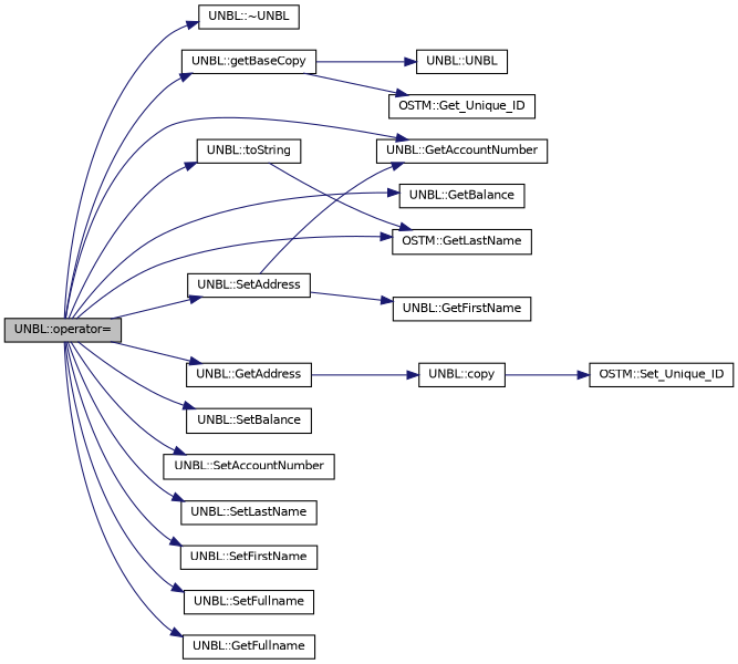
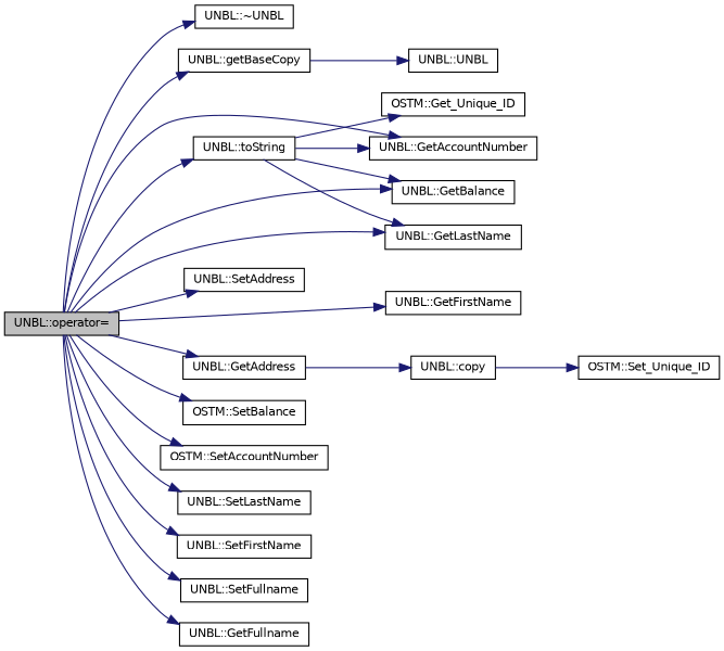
  digraph {
    rankdir=LR
    node [color=black fillcolor=white fontname=Helvetica fontsize=10 shape=record style=filled]
    edge [color=midnightblue fontname=Helvetica fontsize=10 labelfontname=Helvetica labelfontsize=10 style=solid]
    n1 [fillcolor=grey75 fontcolor=black height=0.2 label="UNBL::operator=" width=0.4]
    n2 [height=0.2 label="UNBL::~UNBL" width=0.4]
    n3 [height=0.2 label="UNBL::getBaseCopy" width=0.4]
    n4 [height=0.2 label="UNBL::toString" width=0.4]
    n5 [height=0.2 label="UNBL::GetAccountNumber" width=0.4]
    n6 [height=0.2 label="UNBL::GetBalance" width=0.4]
    n7 [height=0.2 label="UNBL::GetFirstName" width=0.4]
-   n8 [height=0.2 label="OSTM::GetLastName" width=0.4]
+   n8 [height=0.2 label="UNBL::GetLastName" width=0.4]
    n9 [height=0.2 label="UNBL::SetAddress" width=0.4]
    n10 [height=0.2 label="UNBL::GetAddress" width=0.4]
-   n11 [height=0.2 label="UNBL::SetBalance" width=0.4]
-   n12 [height=0.2 label="UNBL::SetAccountNumber" width=0.4]
+   n11 [height=0.2 label="OSTM::SetBalance" width=0.4]
+   n12 [height=0.2 label="OSTM::SetAccountNumber" width=0.4]
    n13 [height=0.2 label="UNBL::SetLastName" width=0.4]
    n14 [height=0.2 label="UNBL::SetFirstName" width=0.4]
    n15 [height=0.2 label="UNBL::SetFullname" width=0.4]
    n16 [height=0.2 label="UNBL::GetFullname" width=0.4]
    n17 [height=0.2 label="UNBL::copy" width=0.4]
    n18 [height=0.2 label="OSTM::Set_Unique_ID" width=0.4]
    n19 [height=0.2 label="UNBL::UNBL" width=0.4]
    n20 [height=0.2 label="OSTM::Get_Unique_ID" width=0.4]
    n1 -> n2
    n1 -> n3
    n1 -> n4
    n1 -> n5
    n1 -> n6
-   n9 -> n7
+   n1 -> n7
    n1 -> n8
    n1 -> n9
    n1 -> n10
    n1 -> n11
    n1 -> n12
    n1 -> n13
    n1 -> n14
    n1 -> n15
    n1 -> n16
    n3 -> n19
-   n9 -> n5
+   n4 -> n5
+   n4 -> n6
    n4 -> n8
-   n3 -> n20
+   n4 -> n20
    n10 -> n17
    n17 -> n18
  }
